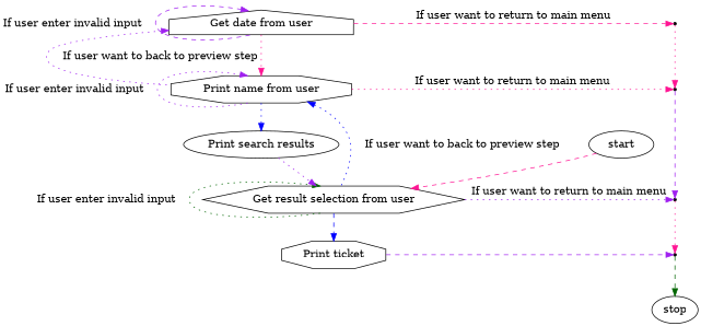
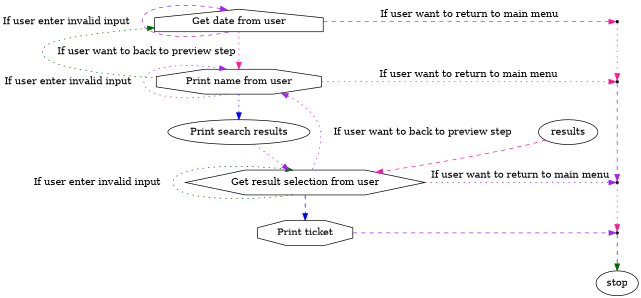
  digraph {
    node [shape=point]
    edge [color=purple style=dotted weight=100]
    _a
    n2 [label="Get date from user" shape=house]
    _b
    n4 [label="Print name from user" shape=octagon]
    _c
    n6 [label="Get result selection from user" shape=hexagon]
    _d
    n8 [label="Print ticket" shape=octagon]
    n9 [label="Print search results" shape=ellipse]
    stop [shape=ellipse]
-   start [shape=ellipse]
+   start [shape=ellipse label=results]
    subgraph sub_1 {
      rank=same
      _a
      n2
    }
    subgraph sub_2 {
      rank=same
      _b
      n4
    }
    subgraph sub_3 {
      rank=same
      _c
      n6
    }
    subgraph sub_4 {
      rank=same
      _d
      n8
    }
    _a -> _b [color=deeppink]
    n2 -> _a [color=deeppink label="If user want to return to main menu" style=dashed weight=1]
    n2 -> n2 [headport=nw label="If user enter invalid input    " style=dashed tailport=sw weight=1]
    n2 -> n4 [color=deeppink]
-   n2 -> n4 [dir=back label="    If user want to back to preview step" weight=1]
+   n2 -> n4 [color=darkgreen dir=back label="    If user want to back to preview step" weight=1]
    _b -> _c [style=dashed]
    n4 -> _b [color=deeppink label="If user want to return to main menu" weight=1]
    n4 -> n4 [headport=nw label="If user enter invalid input    " tailport=sw weight=1]
-   n4 -> n6 [color=blue dir=back label="    If user want to back to preview step" weight=1]
+   n4 -> n6 [dir=back label="    If user want to back to preview step" weight=1]
    n4 -> n9 [color=blue]
    _c -> _d [color=deeppink]
    n6 -> _c [label="If user want to return to main menu" weight=1]
    n6 -> n6 [color=darkgreen headport=nw label="If user enter invalid input    " tailport=sw weight=1]
    n6 -> n8 [color=blue style=dashed]
    _d -> stop [color=darkgreen style=dashed]
    n8 -> _d [style=dashed weight=1]
    n9 -> n6
    start -> n6 [color=deeppink style=dashed]
  }
